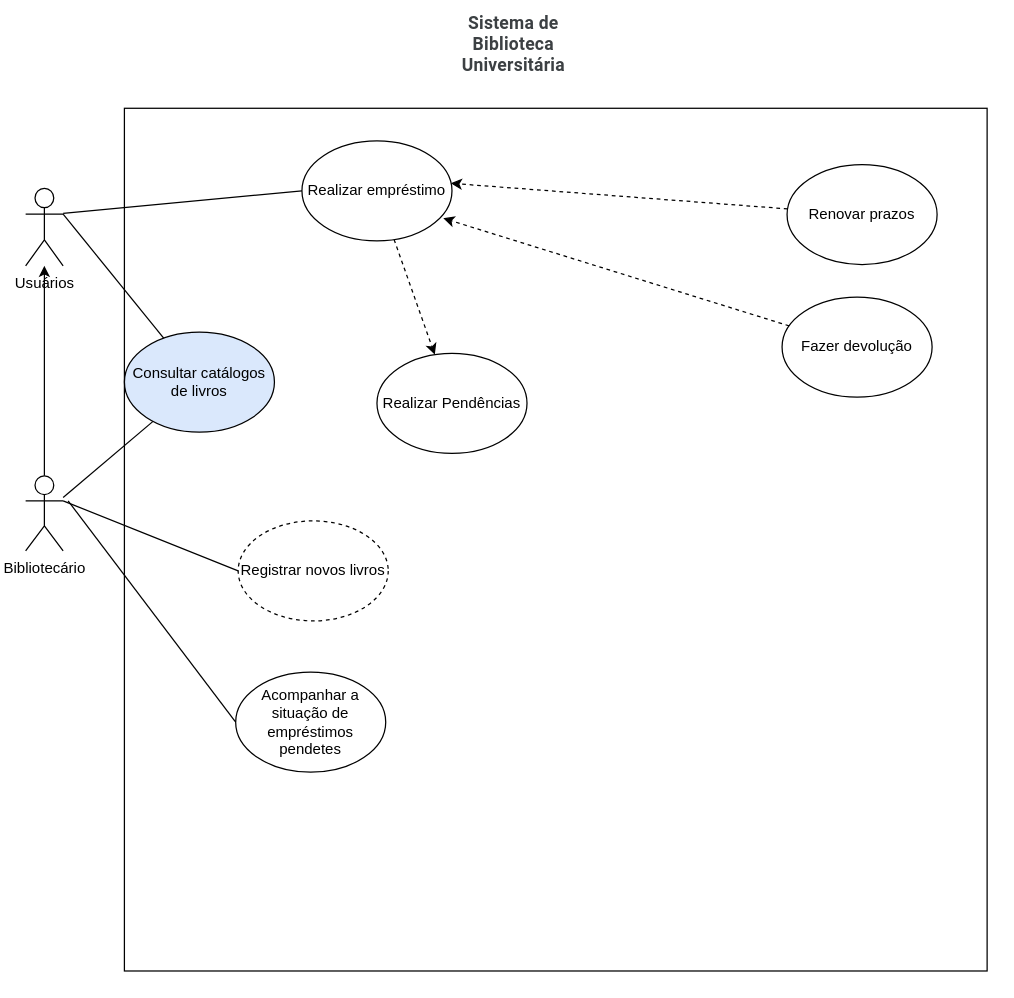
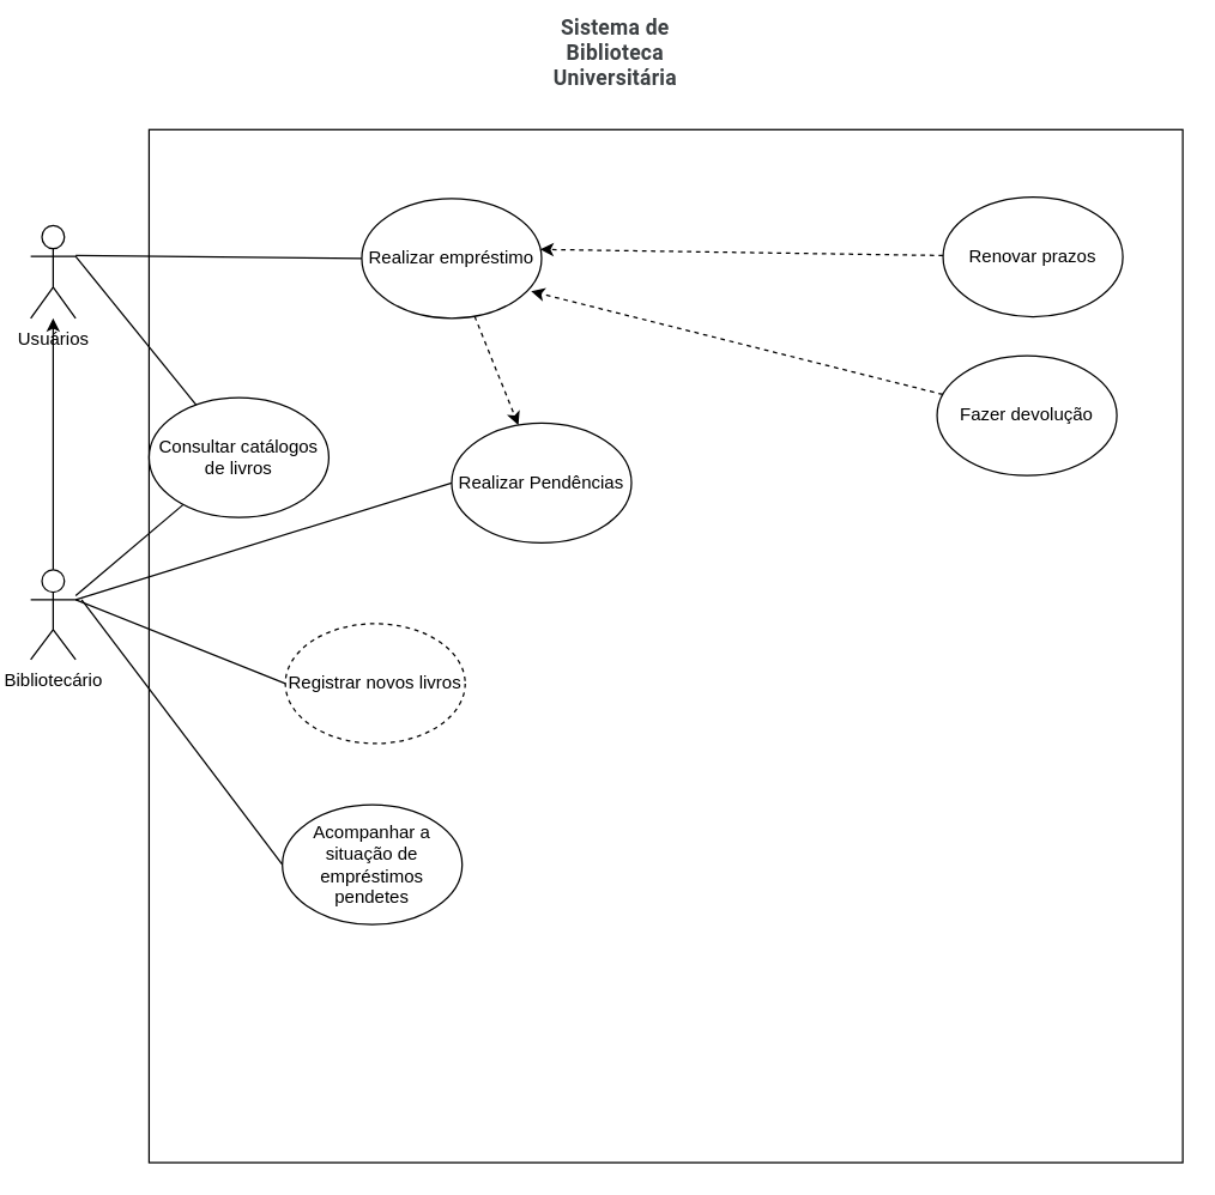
  <mxCell id="0" />
  <mxCell id="1" parent="0" />
  <mxCell id="2" value="&lt;span style=&quot;-webkit-tap-highlight-color: transparent; color: rgb(60, 64, 67); font-family: Roboto, Arial, sans-serif; font-size: 14px; letter-spacing: 0.2px; text-align: start; text-wrap-mode: wrap;&quot;&gt;&lt;b style=&quot;&quot;&gt;Sistema de Biblioteca Universitária&lt;/b&gt;&lt;/span&gt;" style="text;html=1;align=center;verticalAlign=middle;resizable=0;points=[];autosize=1;strokeColor=none;fillColor=none;" vertex="1" parent="1"><mxGeometry x="280" y="20" width="260" height="30" as="geometry" /></mxCell>
  <mxCell id="3" value="Usuários&lt;div&gt;&lt;br&gt;&lt;/div&gt;" style="shape=umlActor;verticalLabelPosition=bottom;verticalAlign=top;html=1;outlineConnect=0;" vertex="1" parent="1"><mxGeometry x="20" y="150" width="30" height="62" as="geometry" /></mxCell>
- <mxCell id="4" value="Consultar catálogos de livros" style="ellipse;whiteSpace=wrap;html=1;fillColor=#dae8fc;" vertex="1" parent="1"><mxGeometry x="99" y="265" width="120" height="80" as="geometry" /></mxCell>
+ <mxCell id="4" value="Consultar catálogos de livros" style="ellipse;whiteSpace=wrap;html=1;" vertex="1" parent="1"><mxGeometry x="99" y="265" width="120" height="80" as="geometry" /></mxCell>
  <mxCell id="5" style="edgeStyle=none;html=1;dashed=1;" edge="1" parent="1" source="6" target="20"><mxGeometry relative="1" as="geometry" /></mxCell>
- <mxCell id="6" value="Realizar empréstimo" style="ellipse;whiteSpace=wrap;html=1;" vertex="1" parent="1"><mxGeometry x="241" y="112" width="120" height="80" as="geometry" /></mxCell>
+ <mxCell id="6" value="Realizar empréstimo" style="ellipse;whiteSpace=wrap;html=1;" vertex="1" parent="1"><mxGeometry x="241" y="132" width="120" height="80" as="geometry" /></mxCell>
  <mxCell id="7" value="Renovar prazos" style="ellipse;whiteSpace=wrap;html=1;" vertex="1" parent="1"><mxGeometry x="629" y="131" width="120" height="80" as="geometry" /></mxCell>
  <mxCell id="8" value="Fazer devolução" style="ellipse;whiteSpace=wrap;html=1;" vertex="1" parent="1"><mxGeometry x="625" y="237" width="120" height="80" as="geometry" /></mxCell>
  <mxCell id="9" style="edgeStyle=none;html=1;" edge="1" parent="1" source="10" target="3"><mxGeometry relative="1" as="geometry" /></mxCell>
  <mxCell id="10" value="Bibliotecário" style="shape=umlActor;verticalLabelPosition=bottom;verticalAlign=top;html=1;outlineConnect=0;" vertex="1" parent="1"><mxGeometry x="20" y="380" width="30" height="60" as="geometry" /></mxCell>
  <mxCell id="11" value="" style="endArrow=none;html=1;" edge="1" parent="1" source="10" target="4"><mxGeometry width="50" height="50" relative="1" as="geometry"><mxPoint x="50" y="390" as="sourcePoint" /><mxPoint x="110" y="360" as="targetPoint" /></mxGeometry></mxCell>
  <mxCell id="12" value="" style="endArrow=none;html=1;entryX=1;entryY=0.333;entryDx=0;entryDy=0;entryPerimeter=0;" edge="1" parent="1" source="4" target="3"><mxGeometry width="50" height="50" relative="1" as="geometry"><mxPoint x="30" y="220" as="sourcePoint" /><mxPoint x="80" y="170" as="targetPoint" /></mxGeometry></mxCell>
  <mxCell id="13" style="edgeStyle=none;html=1;entryX=0.992;entryY=0.425;entryDx=0;entryDy=0;entryPerimeter=0;dashed=1;" edge="1" parent="1" source="7" target="6"><mxGeometry relative="1" as="geometry" /></mxCell>
  <mxCell id="14" style="edgeStyle=none;html=1;entryX=0.942;entryY=0.775;entryDx=0;entryDy=0;entryPerimeter=0;dashed=1;" edge="1" parent="1" source="8" target="6"><mxGeometry relative="1" as="geometry" /></mxCell>
  <mxCell id="15" value="" style="endArrow=none;html=1;entryX=0;entryY=0.5;entryDx=0;entryDy=0;" edge="1" parent="1" target="6"><mxGeometry width="50" height="50" relative="1" as="geometry"><mxPoint x="50" y="170" as="sourcePoint" /><mxPoint x="180" y="130" as="targetPoint" /></mxGeometry></mxCell>
  <mxCell id="16" value="Registrar novos livros" style="ellipse;whiteSpace=wrap;html=1;dashed=1;" vertex="1" parent="1"><mxGeometry x="190" y="416" width="120" height="80" as="geometry" /></mxCell>
  <mxCell id="17" value="" style="endArrow=none;html=1;entryX=1;entryY=0.333;entryDx=0;entryDy=0;entryPerimeter=0;exitX=0;exitY=0.5;exitDx=0;exitDy=0;" edge="1" parent="1" source="16" target="10"><mxGeometry width="50" height="50" relative="1" as="geometry"><mxPoint x="90" y="620" as="sourcePoint" /><mxPoint x="140" y="570" as="targetPoint" /></mxGeometry></mxCell>
  <mxCell id="18" value="Acompanhar a situação de empréstimos pendetes" style="ellipse;whiteSpace=wrap;html=1;" vertex="1" parent="1"><mxGeometry x="188" y="537" width="120" height="80" as="geometry" /></mxCell>
  <mxCell id="19" value="" style="endArrow=none;html=1;entryX=0;entryY=0.5;entryDx=0;entryDy=0;" edge="1" parent="1" target="18"><mxGeometry width="50" height="50" relative="1" as="geometry"><mxPoint x="54" y="400" as="sourcePoint" /><mxPoint x="70" y="530" as="targetPoint" /></mxGeometry></mxCell>
  <mxCell id="20" value="Realizar Pendências" style="ellipse;whiteSpace=wrap;html=1;" vertex="1" parent="1"><mxGeometry x="301" y="282" width="120" height="80" as="geometry" /></mxCell>
+ <mxCell id="21" value="" style="endArrow=none;html=1;exitX=1;exitY=0.333;exitDx=0;exitDy=0;exitPerimeter=0;entryX=0;entryY=0.5;entryDx=0;entryDy=0;" edge="1" parent="1" source="10" target="20"><mxGeometry width="50" height="50" relative="1" as="geometry"><mxPoint x="187" y="385" as="sourcePoint" /><mxPoint x="237" y="335" as="targetPoint" /></mxGeometry></mxCell>
  <mxCell id="22" value="" style="whiteSpace=wrap;html=1;aspect=fixed;fillColor=none;" vertex="1" parent="1"><mxGeometry x="99" y="86" width="690" height="690" as="geometry" /></mxCell>
